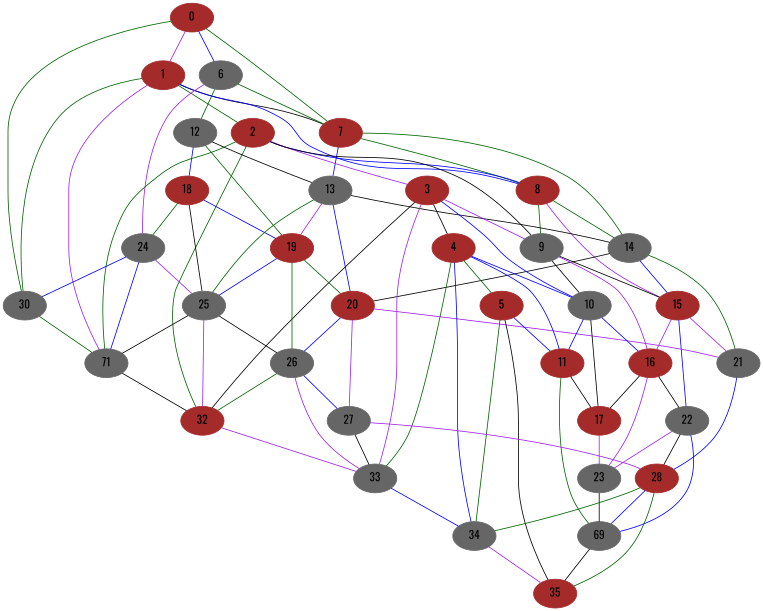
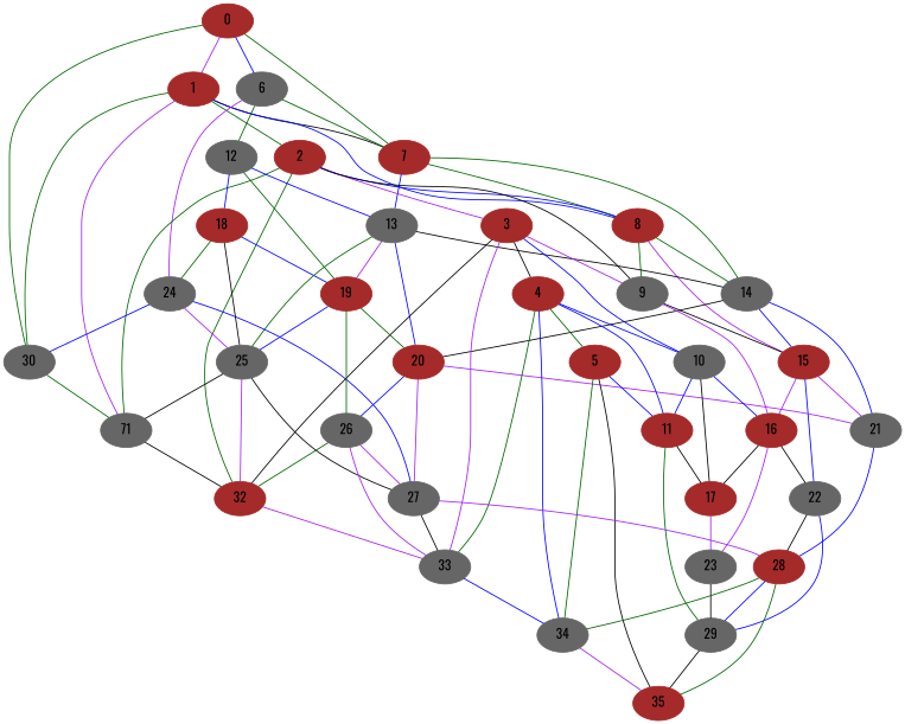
  graph {
    fontname=Oswald
    node [color=brown fontname=Oswald style=filled]
    edge [color=darkgreen fontname=Oswald]
    0
    1
    6 [color=gray40]
    7
    30 [color=gray40]
    2
    8
    n8 [color=gray40 label=71]
    12 [color=gray40]
    24 [color=gray40]
    13 [color=gray40]
    14 [color=gray40]
    3
    9 [color=gray40]
    32
    15
    18
    19
    20
    25 [color=gray40]
    21 [color=gray40]
    4
    10 [color=gray40]
    33 [color=gray40]
    16
    22 [color=gray40]
    5
    11
    34 [color=gray40]
    17
    23 [color=gray40]
    35
-   29 [color=gray40 label=69]
+   29 [color=gray40]
    26 [color=gray40]
    27 [color=gray40]
    28
    0 -- 1 [color=purple]
    0 -- 6 [color=blue]
    0 -- 7
    0 -- 30
    1 -- 7 [color=black]
    1 -- 30
    1 -- 2
    1 -- 8 [color=blue]
    1 -- n8 [color=purple]
    6 -- 7
    6 -- 12
    6 -- 24 [color=purple]
    7 -- 8
    7 -- 13 [color=blue]
    7 -- 14
    30 -- n8
    2 -- 8 [color=blue]
    2 -- n8
    2 -- 3 [color=purple]
    2 -- 9 [color=black]
    2 -- 32
    8 -- 14
    8 -- 9
    8 -- 15 [color=purple]
    n8 -- 32 [color=black]
-   12 -- 13 [color=black]
+   12 -- 13 [color=blue]
    12 -- 18 [color=blue]
    12 -- 19
    24 -- 30 [color=blue]
-   24 -- n8 [color=blue]
+   24 -- 27 [color=blue]
    24 -- 25 [color=purple]
    13 -- 14 [color=black]
    13 -- 19 [color=purple]
    13 -- 20 [color=blue]
    14 -- 15 [color=blue]
    14 -- 20 [color=black]
-   14 -- 21
+   14 -- 21 [color=blue]
    3 -- 9 [color=purple]
    3 -- 32 [color=black]
    3 -- 4 [color=black]
    3 -- 10 [color=blue]
    3 -- 33 [color=purple]
    9 -- 15 [color=black]
-   9 -- 10 [color=black]
    9 -- 16 [color=purple]
    32 -- 33 [color=purple]
    15 -- 21 [color=purple]
    15 -- 16 [color=purple]
    15 -- 22 [color=blue]
    18 -- 24
    18 -- 19 [color=blue]
    18 -- 25 [color=black]
    19 -- 20
    19 -- 25 [color=blue]
    19 -- 26
    20 -- 21 [color=purple]
    20 -- 26 [color=blue]
    20 -- 27 [color=purple]
    25 -- n8 [color=black]
    25 -- 13
    25 -- 32 [color=purple]
-   25 -- 26 [color=black]
+   25 -- 27 [color=black]
    21 -- 28 [color=blue]
    4 -- 10 [color=blue]
    4 -- 33
    4 -- 5
    4 -- 11 [color=blue]
    4 -- 34 [color=blue]
    10 -- 16 [color=blue]
    10 -- 11 [color=blue]
    10 -- 17 [color=black]
    33 -- 34 [color=blue]
    16 -- 22 [color=black]
    16 -- 17 [color=black]
    16 -- 23 [color=purple]
-   22 -- 23 [color=purple]
    22 -- 29 [color=blue]
    22 -- 28 [color=black]
    5 -- 11 [color=blue]
    5 -- 34
    5 -- 35 [color=black]
    11 -- 17 [color=black]
    11 -- 29
    34 -- 35 [color=purple]
    17 -- 23 [color=purple]
    23 -- 29 [color=black]
    29 -- 35 [color=black]
    26 -- 32
    26 -- 33 [color=purple]
-   26 -- 27 [color=blue]
+   26 -- 27 [color=purple]
    27 -- 33 [color=black]
    27 -- 28 [color=purple]
    28 -- 34
    28 -- 35
    28 -- 29 [color=blue]
  }
